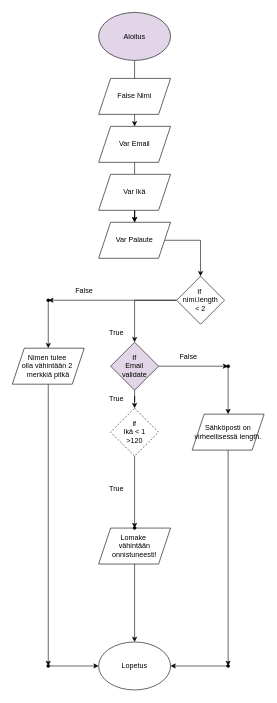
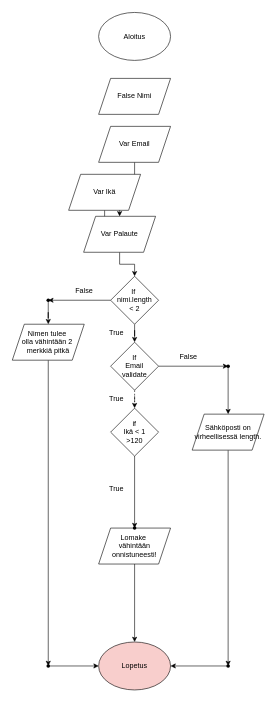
  <mxCell id="0" />
  <mxCell id="1" parent="0" />
- <mxCell id="2" value="" style="edgeStyle=orthogonalEdgeStyle;rounded=0;orthogonalLoop=1;jettySize=auto;html=1;" edge="1" parent="1" source="3" target="7"><mxGeometry relative="1" as="geometry" /></mxCell>
- <mxCell id="3" value="Aloitus" style="ellipse;whiteSpace=wrap;html=1;fillColor=#e1d5e7;" vertex="1" parent="1"><mxGeometry x="164" y="20" width="120" height="80" as="geometry" /></mxCell>
- <mxCell id="4" value="Lopetus" style="ellipse;whiteSpace=wrap;html=1;" vertex="1" parent="1"><mxGeometry x="164" y="1070" width="120" height="80" as="geometry" /></mxCell>
+ <mxCell id="3" value="Aloitus" style="ellipse;whiteSpace=wrap;html=1;" vertex="1" parent="1"><mxGeometry x="164" y="20" width="120" height="80" as="geometry" /></mxCell>
+ <mxCell id="4" value="Lopetus" style="ellipse;whiteSpace=wrap;html=1;fillColor=#f8cecc;" vertex="1" parent="1"><mxGeometry x="164" y="1070" width="120" height="80" as="geometry" /></mxCell>
  <mxCell id="5" value="False Nimi" style="shape=parallelogram;perimeter=parallelogramPerimeter;whiteSpace=wrap;html=1;fixedSize=1;" vertex="1" parent="1"><mxGeometry x="164" y="130" width="120" height="60" as="geometry" /></mxCell>
  <mxCell id="6" value="" style="edgeStyle=orthogonalEdgeStyle;rounded=0;orthogonalLoop=1;jettySize=auto;html=1;" edge="1" parent="1" source="7" target="11"><mxGeometry relative="1" as="geometry" /></mxCell>
  <mxCell id="7" value="Var Email" style="shape=parallelogram;perimeter=parallelogramPerimeter;whiteSpace=wrap;html=1;fixedSize=1;" vertex="1" parent="1"><mxGeometry x="164" y="210" width="120" height="60" as="geometry" /></mxCell>
  <mxCell id="8" value="" style="edgeStyle=orthogonalEdgeStyle;rounded=0;orthogonalLoop=1;jettySize=auto;html=1;" edge="1" parent="1" source="9" target="11"><mxGeometry relative="1" as="geometry" /></mxCell>
- <mxCell id="9" value="Var Ikä" style="shape=parallelogram;perimeter=parallelogramPerimeter;whiteSpace=wrap;html=1;fixedSize=1;" vertex="1" parent="1"><mxGeometry x="164" y="290" width="120" height="60" as="geometry" /></mxCell>
+ <mxCell id="9" value="Var Ikä" style="shape=parallelogram;perimeter=parallelogramPerimeter;whiteSpace=wrap;html=1;fixedSize=1;" vertex="1" parent="1"><mxGeometry x="114" y="290" width="120" height="60" as="geometry" /></mxCell>
  <mxCell id="10" value="" style="edgeStyle=orthogonalEdgeStyle;rounded=0;orthogonalLoop=1;jettySize=auto;html=1;" edge="1" parent="1" source="11" target="14"><mxGeometry relative="1" as="geometry" /></mxCell>
- <mxCell id="11" value="Var Palaute" style="shape=parallelogram;perimeter=parallelogramPerimeter;whiteSpace=wrap;html=1;fixedSize=1;" vertex="1" parent="1"><mxGeometry x="164" y="370" width="120" height="60" as="geometry" /></mxCell>
+ <mxCell id="11" value="Var Palaute" style="shape=parallelogram;perimeter=parallelogramPerimeter;whiteSpace=wrap;html=1;fixedSize=1;" vertex="1" parent="1"><mxGeometry x="139" y="360" width="120" height="60" as="geometry" /></mxCell>
  <mxCell id="12" value="" style="edgeStyle=orthogonalEdgeStyle;rounded=0;orthogonalLoop=1;jettySize=auto;html=1;" edge="1" parent="1" source="14" target="17"><mxGeometry relative="1" as="geometry" /></mxCell>
  <mxCell id="13" value="" style="edgeStyle=orthogonalEdgeStyle;rounded=0;orthogonalLoop=1;jettySize=auto;html=1;" edge="1" parent="1" source="14" target="23"><mxGeometry relative="1" as="geometry" /></mxCell>
- <mxCell id="14" value="If&amp;nbsp;&lt;div&gt;nimi.length&lt;/div&gt;&lt;div&gt;&amp;lt; 2&lt;/div&gt;" style="rhombus;whiteSpace=wrap;html=1;" vertex="1" parent="1"><mxGeometry x="294" y="460" width="80" height="80" as="geometry" /></mxCell>
- <mxCell id="15" value="" style="edgeStyle=orthogonalEdgeStyle;rounded=0;orthogonalLoop=1;jettySize=auto;html=1;" edge="1" parent="1" source="17" target="19"><mxGeometry relative="1" as="geometry" /></mxCell>
+ <mxCell id="14" value="If&amp;nbsp;&lt;div&gt;nimi.length&lt;/div&gt;&lt;div&gt;&amp;lt; 2&lt;/div&gt;" style="rhombus;whiteSpace=wrap;html=1;" vertex="1" parent="1"><mxGeometry x="184" y="460" width="80" height="80" as="geometry" /></mxCell>
+ <mxCell id="15" value="" style="edgeStyle=orthogonalEdgeStyle;rounded=0;orthogonalLoop=1;jettySize=auto;html=1;dashed=1;" edge="1" parent="1" source="17" target="19"><mxGeometry relative="1" as="geometry" /></mxCell>
  <mxCell id="16" value="" style="edgeStyle=orthogonalEdgeStyle;rounded=0;orthogonalLoop=1;jettySize=auto;html=1;" edge="1" parent="1" source="17" target="27"><mxGeometry relative="1" as="geometry" /></mxCell>
- <mxCell id="17" value="If&lt;div&gt;Email&lt;/div&gt;&lt;div&gt;validate&lt;/div&gt;" style="rhombus;whiteSpace=wrap;html=1;fillColor=#e1d5e7;" vertex="1" parent="1"><mxGeometry x="184" y="570" width="80" height="80" as="geometry" /></mxCell>
+ <mxCell id="17" value="If&lt;div&gt;Email&lt;/div&gt;&lt;div&gt;validate&lt;/div&gt;" style="rhombus;whiteSpace=wrap;html=1;" vertex="1" parent="1"><mxGeometry x="184" y="570" width="80" height="80" as="geometry" /></mxCell>
  <mxCell id="18" value="" style="edgeStyle=orthogonalEdgeStyle;rounded=0;orthogonalLoop=1;jettySize=auto;html=1;" edge="1" parent="1" source="19" target="34"><mxGeometry relative="1" as="geometry" /></mxCell>
- <mxCell id="19" value="if&lt;div&gt;Ikä &amp;lt; 1&lt;/div&gt;&lt;div&gt;&amp;gt;120&lt;/div&gt;" style="rhombus;whiteSpace=wrap;html=1;dashed=1;" vertex="1" parent="1"><mxGeometry x="184" y="680" width="80" height="80" as="geometry" /></mxCell>
+ <mxCell id="19" value="if&lt;div&gt;Ikä &amp;lt; 1&lt;/div&gt;&lt;div&gt;&amp;gt;120&lt;/div&gt;" style="rhombus;whiteSpace=wrap;html=1;" vertex="1" parent="1"><mxGeometry x="184" y="680" width="80" height="80" as="geometry" /></mxCell>
  <mxCell id="20" value="" style="edgeStyle=orthogonalEdgeStyle;rounded=0;orthogonalLoop=1;jettySize=auto;html=1;" edge="1" parent="1" source="21" target="25"><mxGeometry relative="1" as="geometry" /></mxCell>
- <mxCell id="21" value="Nimen tulee&amp;nbsp;&lt;div&gt;olla vähintään 2&amp;nbsp;&lt;div&gt;merkkiä pitkä&lt;/div&gt;&lt;/div&gt;" style="shape=parallelogram;perimeter=parallelogramPerimeter;whiteSpace=wrap;html=1;fixedSize=1;" vertex="1" parent="1"><mxGeometry x="20" y="580" width="120" height="60" as="geometry" /></mxCell>
+ <mxCell id="21" value="Nimen tulee&amp;nbsp;&lt;div&gt;olla vähintään 2&amp;nbsp;&lt;div&gt;merkkiä pitkä&lt;/div&gt;&lt;/div&gt;" style="shape=parallelogram;perimeter=parallelogramPerimeter;whiteSpace=wrap;html=1;fixedSize=1;" vertex="1" parent="1"><mxGeometry x="20" y="540" width="120" height="60" as="geometry" /></mxCell>
  <mxCell id="22" value="" style="edgeStyle=orthogonalEdgeStyle;rounded=0;orthogonalLoop=1;jettySize=auto;html=1;" edge="1" parent="1" source="23" target="21"><mxGeometry relative="1" as="geometry" /></mxCell>
  <mxCell id="23" value="" style="shape=waypoint;sketch=0;size=6;pointerEvents=1;points=[];fillColor=default;resizable=0;rotatable=0;perimeter=centerPerimeter;snapToPoint=1;" vertex="1" parent="1"><mxGeometry x="70" y="490" width="20" height="20" as="geometry" /></mxCell>
  <mxCell id="24" value="" style="edgeStyle=orthogonalEdgeStyle;rounded=0;orthogonalLoop=1;jettySize=auto;html=1;" edge="1" parent="1" source="25" target="4"><mxGeometry relative="1" as="geometry" /></mxCell>
  <mxCell id="25" value="" style="shape=waypoint;sketch=0;size=6;pointerEvents=1;points=[];fillColor=default;resizable=0;rotatable=0;perimeter=centerPerimeter;snapToPoint=1;" vertex="1" parent="1"><mxGeometry x="70" y="1100" width="20" height="20" as="geometry" /></mxCell>
  <mxCell id="26" value="" style="edgeStyle=orthogonalEdgeStyle;rounded=0;orthogonalLoop=1;jettySize=auto;html=1;" edge="1" parent="1" source="27" target="36"><mxGeometry relative="1" as="geometry" /></mxCell>
  <mxCell id="27" value="" style="shape=waypoint;sketch=0;size=6;pointerEvents=1;points=[];fillColor=default;resizable=0;rotatable=0;perimeter=centerPerimeter;snapToPoint=1;" vertex="1" parent="1"><mxGeometry x="370" y="600" width="20" height="20" as="geometry" /></mxCell>
  <mxCell id="28" value="False" style="text;html=1;align=center;verticalAlign=middle;whiteSpace=wrap;rounded=0;" vertex="1" parent="1"><mxGeometry x="110" y="470" width="60" height="30" as="geometry" /></mxCell>
  <mxCell id="29" value="True" style="text;html=1;align=center;verticalAlign=middle;whiteSpace=wrap;rounded=0;" vertex="1" parent="1"><mxGeometry x="164" y="540" width="60" height="30" as="geometry" /></mxCell>
  <mxCell id="30" value="True" style="text;html=1;align=center;verticalAlign=middle;whiteSpace=wrap;rounded=0;" vertex="1" parent="1"><mxGeometry x="164" y="650" width="60" height="30" as="geometry" /></mxCell>
  <mxCell id="31" value="True" style="text;html=1;align=center;verticalAlign=middle;whiteSpace=wrap;rounded=0;" vertex="1" parent="1"><mxGeometry x="164" y="800" width="60" height="30" as="geometry" /></mxCell>
  <mxCell id="32" value="" style="edgeStyle=orthogonalEdgeStyle;rounded=0;orthogonalLoop=1;jettySize=auto;html=1;" edge="1" parent="1" source="33"><mxGeometry relative="1" as="geometry"><mxPoint x="224" y="1070" as="targetPoint" /></mxGeometry></mxCell>
  <mxCell id="33" value="Lomake&amp;nbsp;&lt;div&gt;vähintään onnistuneesti!&lt;/div&gt;" style="shape=parallelogram;perimeter=parallelogramPerimeter;whiteSpace=wrap;html=1;fixedSize=1;" vertex="1" parent="1"><mxGeometry x="164" y="880" width="120" height="60" as="geometry" /></mxCell>
  <mxCell id="34" value="" style="shape=waypoint;sketch=0;size=6;pointerEvents=1;points=[];fillColor=default;resizable=0;rotatable=0;perimeter=centerPerimeter;snapToPoint=1;" vertex="1" parent="1"><mxGeometry x="214" y="870" width="20" height="20" as="geometry" /></mxCell>
  <mxCell id="35" value="" style="edgeStyle=orthogonalEdgeStyle;rounded=0;orthogonalLoop=1;jettySize=auto;html=1;" edge="1" parent="1" source="36" target="38"><mxGeometry relative="1" as="geometry" /></mxCell>
  <mxCell id="36" value="Sähköposti on virheellisessä length." style="shape=parallelogram;perimeter=parallelogramPerimeter;whiteSpace=wrap;html=1;fixedSize=1;" vertex="1" parent="1"><mxGeometry x="320" y="690" width="120" height="60" as="geometry" /></mxCell>
  <mxCell id="37" value="" style="edgeStyle=orthogonalEdgeStyle;rounded=0;orthogonalLoop=1;jettySize=auto;html=1;" edge="1" parent="1" source="38" target="4"><mxGeometry relative="1" as="geometry" /></mxCell>
  <mxCell id="38" value="" style="shape=waypoint;sketch=0;size=6;pointerEvents=1;points=[];fillColor=default;resizable=0;rotatable=0;perimeter=centerPerimeter;snapToPoint=1;" vertex="1" parent="1"><mxGeometry x="370" y="1100" width="20" height="20" as="geometry" /></mxCell>
  <mxCell id="39" value="False" style="text;html=1;align=center;verticalAlign=middle;whiteSpace=wrap;rounded=0;" vertex="1" parent="1"><mxGeometry x="284" y="580" width="60" height="30" as="geometry" /></mxCell>
